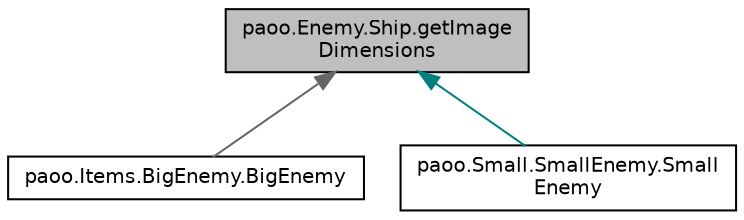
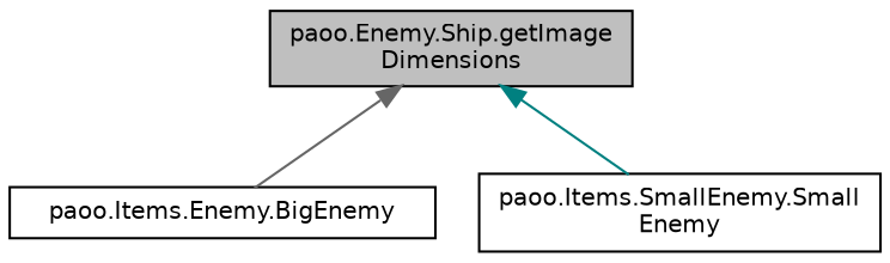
  digraph {
    rankdir=TB
    node [color=black fillcolor=white fontname=Helvetica fontsize=10 shape=record style=filled]
    edge [dir=back fontname=Helvetica fontsize=10 labelfontname=Helvetica labelfontsize=10 style=solid]
    n1 [fillcolor=grey75 fontcolor=black height=0.2 label="paoo.Enemy.Ship.getImage\lDimensions" width=0.4]
-   n2 [height=0.2 label="paoo.Items.BigEnemy.BigEnemy" width=0.4]
-   n3 [height=0.2 label="paoo.Small.SmallEnemy.Small\lEnemy" width=0.4]
+   n2 [height=0.2 label="paoo.Items.Enemy.BigEnemy" width=0.4]
+   n3 [height=0.2 label="paoo.Items.SmallEnemy.Small\lEnemy" width=0.4]
    n1 -> n2 [color=gray40]
    n1 -> n3 [color=teal]
  }
